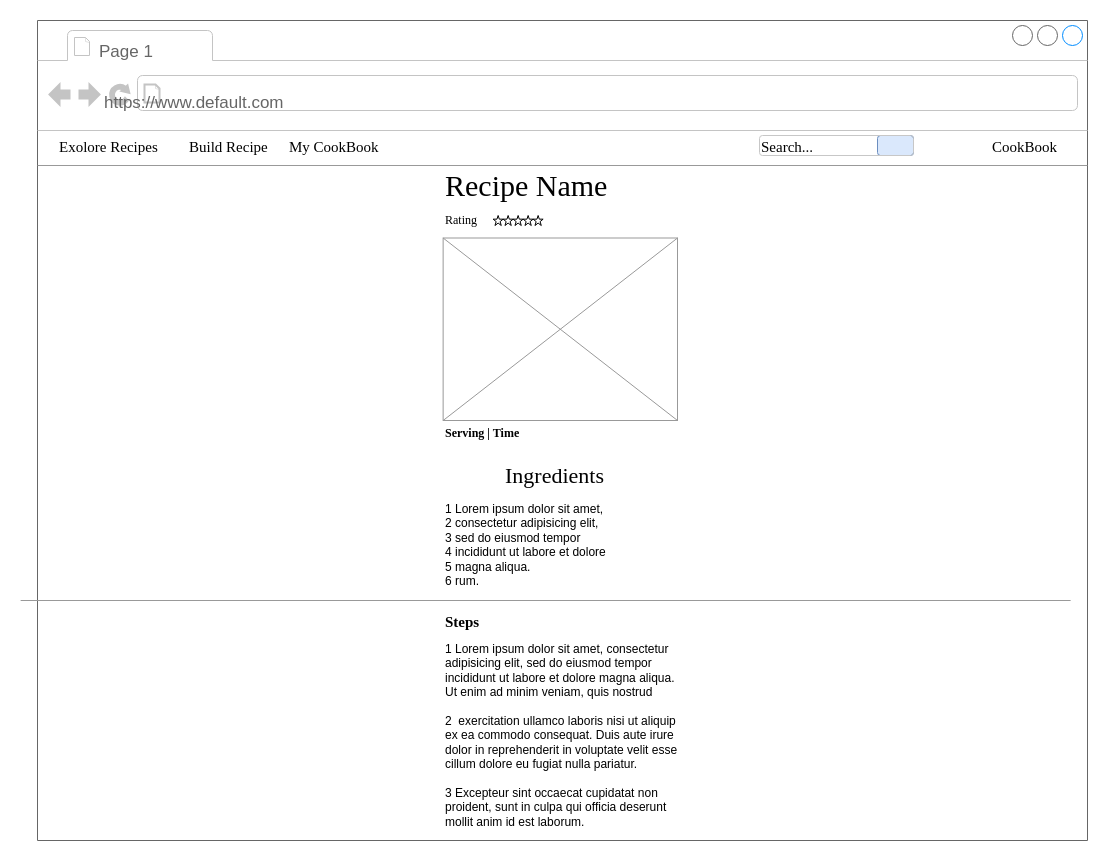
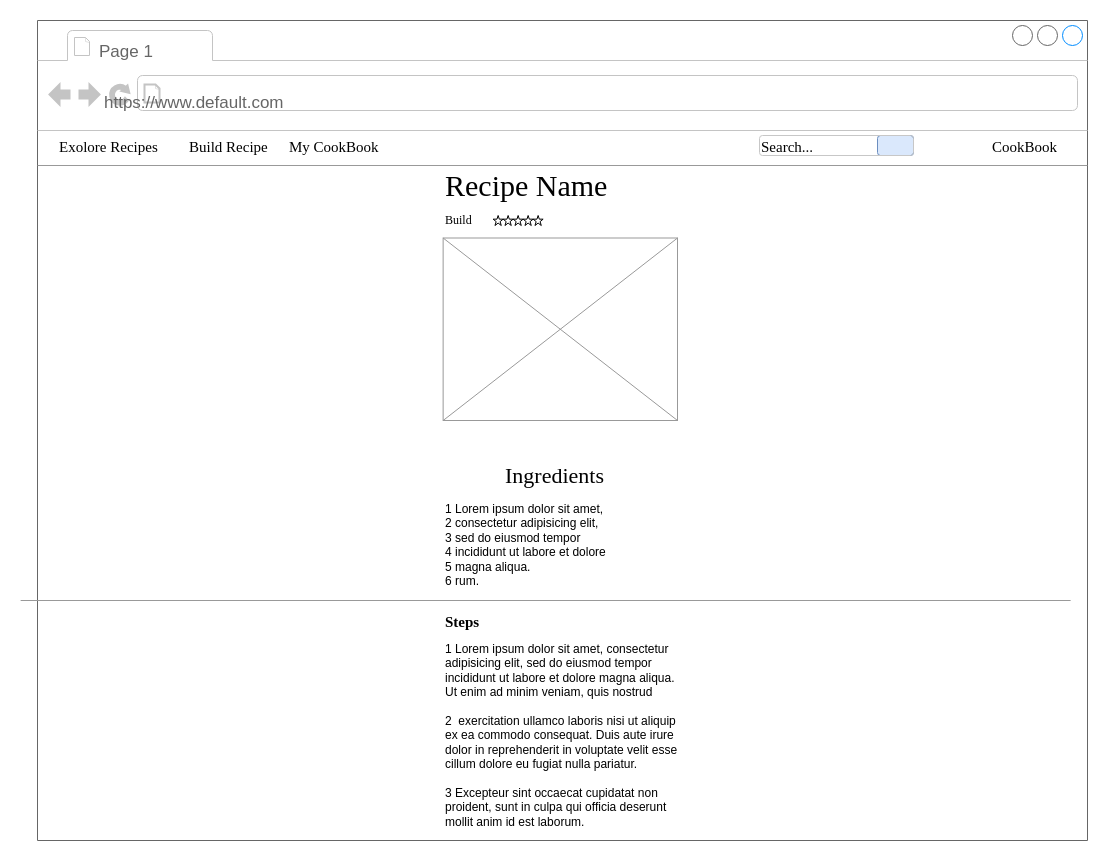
  <mxCell id="0" />
  <mxCell id="1" parent="0" />
  <mxCell id="2" value="" style="strokeWidth=1;shadow=0;dashed=0;align=center;html=1;shape=mxgraph.mockup.containers.browserWindow;rSize=0;strokeColor=#666666;mainText=,;recursiveResize=0;rounded=0;labelBackgroundColor=none;fontFamily=Verdana;fontSize=12;fillColor=default;fontColor=default;" parent="1" vertex="1"><mxGeometry x="37" y="20" width="1050" height="820" as="geometry" /></mxCell>
  <mxCell id="3" value="Page 1" style="strokeWidth=1;shadow=0;dashed=0;align=center;html=1;shape=mxgraph.mockup.containers.anchor;fontSize=17;fontColor=#666666;align=left;" parent="2" vertex="1"><mxGeometry x="60" y="12" width="110" height="40" as="geometry" /></mxCell>
  <mxCell id="4" value="https://www.default.com" style="strokeWidth=1;shadow=0;dashed=0;align=center;html=1;shape=mxgraph.mockup.containers.anchor;rSize=0;fontSize=17;fontColor=#666666;align=left;" parent="2" vertex="1"><mxGeometry x="65" y="70" width="250" height="26" as="geometry" /></mxCell>
  <mxCell id="5" value="Recipe Name" style="text;html=1;points=[];align=left;verticalAlign=top;spacingTop=-4;fontSize=30;fontFamily=Verdana;fontColor=default;" parent="2" vertex="1"><mxGeometry x="405.63" y="145" width="205" height="50" as="geometry" /></mxCell>
  <mxCell id="6" value="" style="verticalLabelPosition=bottom;shadow=0;dashed=0;align=center;html=1;verticalAlign=top;strokeWidth=1;shape=mxgraph.mockup.markup.line;strokeColor=#999999;rounded=0;labelBackgroundColor=none;fillColor=#ffffff;fontFamily=Verdana;fontSize=12;fontColor=#000000;" parent="2" vertex="1"><mxGeometry y="135" width="1050" height="20" as="geometry" /></mxCell>
  <mxCell id="7" value="&lt;h2 style=&quot;margin: 0px 0px 20px ; padding: 0px ; border: 0px ; font-weight: inherit ; font-stretch: inherit ; font-size: 1.375rem ; line-height: 1.625rem ; vertical-align: baseline&quot;&gt;Ingredients&lt;/h2&gt;" style="text;html=1;points=[];align=left;verticalAlign=top;spacingTop=-4;fontSize=15;fontFamily=Verdana;fontColor=default;" parent="2" vertex="1"><mxGeometry x="465.63" y="440" width="170" height="30" as="geometry" /></mxCell>
  <mxCell id="8" value="1 Lorem ipsum dolor sit amet, &lt;br&gt;2 consectetur adipisicing elit,&lt;br&gt;3 sed do eiusmod tempor &lt;br&gt;4 incididunt ut labore et dolore&lt;br&gt;5 magna aliqua.&lt;br&gt;6 rum." style="text;spacingTop=-5;whiteSpace=wrap;html=1;align=left;fontSize=12;fontFamily=Helvetica;fillColor=none;strokeColor=none;rounded=0;shadow=1;labelBackgroundColor=none;fontColor=default;" parent="2" vertex="1"><mxGeometry x="405.63" y="480" width="250" height="90" as="geometry" /></mxCell>
  <mxCell id="9" value="" style="verticalLabelPosition=bottom;shadow=0;dashed=0;align=center;html=1;verticalAlign=top;strokeWidth=1;shape=mxgraph.mockup.markup.line;strokeColor=#999999;rounded=0;labelBackgroundColor=none;fillColor=#ffffff;fontFamily=Verdana;fontSize=12;fontColor=#000000;" parent="2" vertex="1"><mxGeometry x="-16.87" y="570" width="1050" height="20" as="geometry" /></mxCell>
  <mxCell id="10" value="" style="verticalLabelPosition=bottom;shadow=0;dashed=0;align=center;html=1;verticalAlign=top;strokeWidth=1;shape=mxgraph.mockup.graphics.simpleIcon;strokeColor=#999999;fillColor=#ffffff;rounded=0;labelBackgroundColor=none;fontFamily=Verdana;fontSize=12;fontColor=#000000;" parent="2" vertex="1"><mxGeometry x="405.63" y="217.5" width="234.37" height="182.5" as="geometry" /></mxCell>
  <mxCell id="11" value="&lt;b&gt;Steps&lt;/b&gt;" style="text;html=1;points=[];align=left;verticalAlign=top;spacingTop=-4;fontSize=15;fontFamily=Verdana;fontColor=default;" parent="2" vertex="1"><mxGeometry x="405.63" y="590" width="170" height="30" as="geometry" /></mxCell>
- <mxCell id="12" value="&lt;font style=&quot;font-size: 12px&quot;&gt;&lt;b&gt;Serving | Time&amp;nbsp;&lt;/b&gt;&lt;/font&gt;" style="text;html=1;points=[];align=left;verticalAlign=top;spacingTop=-4;fontSize=15;fontFamily=Verdana;fontColor=default;" parent="2" vertex="1"><mxGeometry x="405.63" y="400" width="184.37" height="30" as="geometry" /></mxCell>
- <mxCell id="13" value="Rating&amp;nbsp;" style="text;html=1;points=[];align=left;verticalAlign=top;spacingTop=-4;fontSize=12;fontFamily=Verdana;whiteSpace=wrap;fontColor=default;" parent="2" vertex="1"><mxGeometry x="405.63" y="190" width="50" height="20" as="geometry" /></mxCell>
+ <mxCell id="13" value="Build&amp;nbsp;" style="text;html=1;points=[];align=left;verticalAlign=top;spacingTop=-4;fontSize=12;fontFamily=Verdana;whiteSpace=wrap;fontColor=default;" parent="2" vertex="1"><mxGeometry x="405.63" y="190" width="50" height="20" as="geometry" /></mxCell>
  <mxCell id="14" value="" style="verticalLabelPosition=bottom;verticalAlign=top;html=1;shape=mxgraph.basic.star;fontColor=default;fillColor=default;strokeColor=default;" vertex="1" parent="2"><mxGeometry x="465.63" y="195" width="10" height="10" as="geometry" /></mxCell>
  <mxCell id="15" value="" style="verticalLabelPosition=bottom;verticalAlign=top;html=1;shape=mxgraph.basic.star;fontColor=default;fillColor=default;strokeColor=default;" vertex="1" parent="2"><mxGeometry x="455.63" y="195" width="10" height="10" as="geometry" /></mxCell>
  <mxCell id="16" value="" style="verticalLabelPosition=bottom;verticalAlign=top;html=1;shape=mxgraph.basic.star;fontColor=default;fillColor=default;strokeColor=default;" vertex="1" parent="2"><mxGeometry x="475.63" y="195" width="10" height="10" as="geometry" /></mxCell>
  <mxCell id="17" value="" style="verticalLabelPosition=bottom;verticalAlign=top;html=1;shape=mxgraph.basic.star;fontColor=default;fillColor=default;strokeColor=default;" vertex="1" parent="2"><mxGeometry x="485.63" y="195" width="10" height="10" as="geometry" /></mxCell>
  <mxCell id="18" value="" style="verticalLabelPosition=bottom;verticalAlign=top;html=1;shape=mxgraph.basic.star;fontColor=default;fillColor=default;strokeColor=default;" vertex="1" parent="2"><mxGeometry x="495.63" y="195" width="10" height="10" as="geometry" /></mxCell>
  <mxCell id="19" value="1 Lorem ipsum dolor sit amet, consectetur adipisicing elit, sed do eiusmod tempor incididunt ut labore et dolore magna aliqua. Ut enim ad minim veniam, quis nostrud&lt;br&gt;&lt;br&gt;2&amp;nbsp; exercitation ullamco laboris nisi ut aliquip ex ea commodo consequat. Duis aute irure dolor in reprehenderit in voluptate velit esse cillum dolore eu fugiat nulla pariatur.&lt;br&gt;&lt;br&gt;3 Excepteur sint occaecat cupidatat non proident, sunt in culpa qui officia deserunt mollit anim id est laborum.&amp;nbsp;" style="text;spacingTop=-5;whiteSpace=wrap;html=1;align=left;fontSize=12;fontFamily=Helvetica;fillColor=none;strokeColor=none;rounded=0;shadow=1;labelBackgroundColor=none;fontColor=default;" parent="2" vertex="1"><mxGeometry x="405.63" y="620" width="244.37" height="200" as="geometry" /></mxCell>
  <mxCell id="20" value="Search..." style="text;html=1;points=[];align=left;verticalAlign=top;spacingTop=-4;fontSize=15;fontFamily=Verdana;fontColor=default;" vertex="1" parent="2"><mxGeometry x="722" y="115" width="120" height="30" as="geometry" /></mxCell>
  <mxCell id="21" value="Exolore Recipes" style="text;html=1;points=[];align=left;verticalAlign=top;spacingTop=-4;fontSize=15;fontFamily=Verdana;fontColor=default;" vertex="1" parent="2"><mxGeometry x="20" y="115" width="120" height="30" as="geometry" /></mxCell>
  <mxCell id="22" value="Build Recipe" style="text;html=1;points=[];align=left;verticalAlign=top;spacingTop=-4;fontSize=15;fontFamily=Verdana;fontColor=default;" vertex="1" parent="2"><mxGeometry x="150" y="115" width="120" height="30" as="geometry" /></mxCell>
  <mxCell id="23" value="My CookBook" style="text;html=1;points=[];align=left;verticalAlign=top;spacingTop=-4;fontSize=15;fontFamily=Verdana;fontColor=default;" vertex="1" parent="2"><mxGeometry x="250" y="115" width="120" height="30" as="geometry" /></mxCell>
  <mxCell id="24" value="CookBook" style="text;html=1;points=[];align=left;verticalAlign=top;spacingTop=-4;fontSize=15;fontFamily=Verdana;fontColor=default;" vertex="1" parent="2"><mxGeometry x="953.13" y="115" width="80" height="30" as="geometry" /></mxCell>
  <mxCell id="25" value="" style="rounded=1;whiteSpace=wrap;html=1;fillColor=#dae8fc;strokeColor=#6c8ebf;fontColor=default;" vertex="1" parent="2"><mxGeometry x="840" y="115" width="36" height="20" as="geometry" /></mxCell>
  <mxCell id="26" value="" style="rounded=1;whiteSpace=wrap;html=1;fillColor=none;strokeColor=#C7C7C7;fontColor=default;" vertex="1" parent="2"><mxGeometry x="722" y="115" width="154" height="20" as="geometry" /></mxCell>
